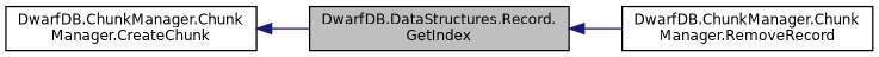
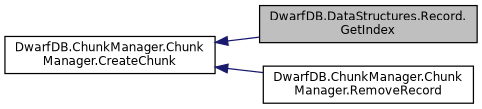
  digraph {
    rankdir=LR
    node [color=black fillcolor=white fontname=Helvetica fontsize=10 shape=record style=filled]
    edge [color=midnightblue dir=back fontname=Helvetica fontsize=10 labelfontname=Helvetica labelfontsize=10 style=solid]
    n1 [fillcolor=grey75 fontcolor=black height=0.2 label="DwarfDB.DataStructures.Record.\lGetIndex" width=0.4]
    n2 [height=0.2 label="DwarfDB.ChunkManager.Chunk\lManager.RemoveRecord" width=0.4]
    n3 [height=0.2 label="DwarfDB.ChunkManager.Chunk\lManager.CreateChunk" width=0.4]
-   n1 -> n2
+   n3 -> n2
    n3 -> n1
  }
